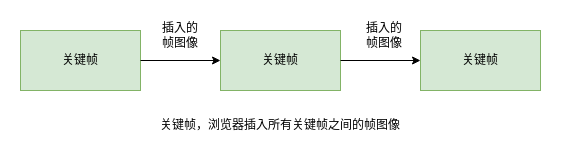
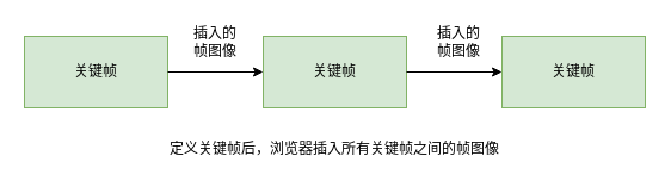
  <mxCell id="0" />
  <mxCell id="1" parent="0" />
  <mxCell id="2" value="关键帧" style="rounded=0;whiteSpace=wrap;html=1;fillColor=#d5e8d4;strokeColor=#82b366;" vertex="1" parent="1"><mxGeometry x="20" y="30" width="120" height="60" as="geometry" /></mxCell>
  <mxCell id="3" value="关键帧" style="rounded=0;whiteSpace=wrap;html=1;fillColor=#d5e8d4;strokeColor=#82b366;" vertex="1" parent="1"><mxGeometry x="220" y="30" width="120" height="60" as="geometry" /></mxCell>
  <mxCell id="4" value="关键帧" style="rounded=0;whiteSpace=wrap;html=1;fillColor=#d5e8d4;strokeColor=#82b366;" vertex="1" parent="1"><mxGeometry x="420" y="30" width="120" height="60" as="geometry" /></mxCell>
  <mxCell id="5" value="插入的&lt;br&gt;帧图像" style="text;html=1;strokeColor=none;fillColor=none;align=center;verticalAlign=middle;whiteSpace=wrap;rounded=0;" vertex="1" parent="1"><mxGeometry x="150" y="20" width="60" height="30" as="geometry" /></mxCell>
  <mxCell id="6" value="插入的&lt;br&gt;帧图像" style="text;html=1;strokeColor=none;fillColor=none;align=center;verticalAlign=middle;whiteSpace=wrap;rounded=0;" vertex="1" parent="1"><mxGeometry x="353.5" y="20" width="60" height="30" as="geometry" /></mxCell>
- <mxCell id="7" value="关键帧，浏览器插入所有关键帧之间的帧图像" style="text;html=1;strokeColor=none;fillColor=none;align=center;verticalAlign=middle;whiteSpace=wrap;rounded=0;" vertex="1" parent="1"><mxGeometry x="90" y="110" width="380" height="30" as="geometry" /></mxCell>
+ <mxCell id="7" value="定义关键帧后，浏览器插入所有关键帧之间的帧图像" style="text;html=1;strokeColor=none;fillColor=none;align=center;verticalAlign=middle;whiteSpace=wrap;rounded=0;" vertex="1" parent="1"><mxGeometry x="90" y="110" width="380" height="30" as="geometry" /></mxCell>
  <mxCell id="8" value="" style="endArrow=classic;html=1;rounded=0;entryX=0;entryY=0.5;entryDx=0;entryDy=0;exitX=1;exitY=0.5;exitDx=0;exitDy=0;" edge="1" parent="1" source="2" target="3"><mxGeometry width="50" height="50" relative="1" as="geometry"><mxPoint x="230" y="280" as="sourcePoint" /><mxPoint x="280" y="230" as="targetPoint" /></mxGeometry></mxCell>
  <mxCell id="9" value="" style="endArrow=classic;html=1;rounded=0;exitX=1;exitY=0.5;exitDx=0;exitDy=0;entryX=0;entryY=0.5;entryDx=0;entryDy=0;" edge="1" parent="1" source="3" target="4"><mxGeometry width="50" height="50" relative="1" as="geometry"><mxPoint x="540" y="260" as="sourcePoint" /><mxPoint x="590" y="210" as="targetPoint" /></mxGeometry></mxCell>
